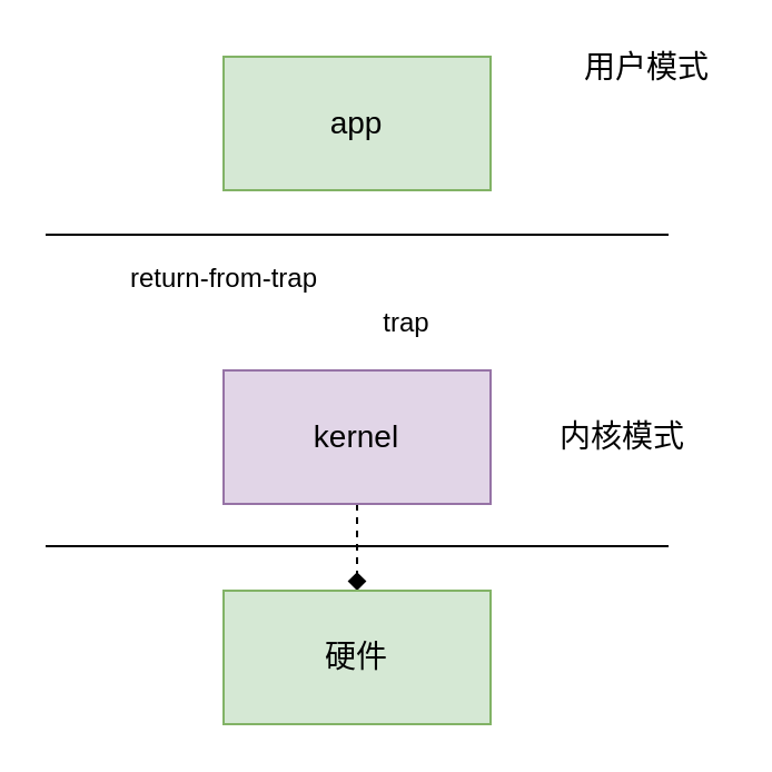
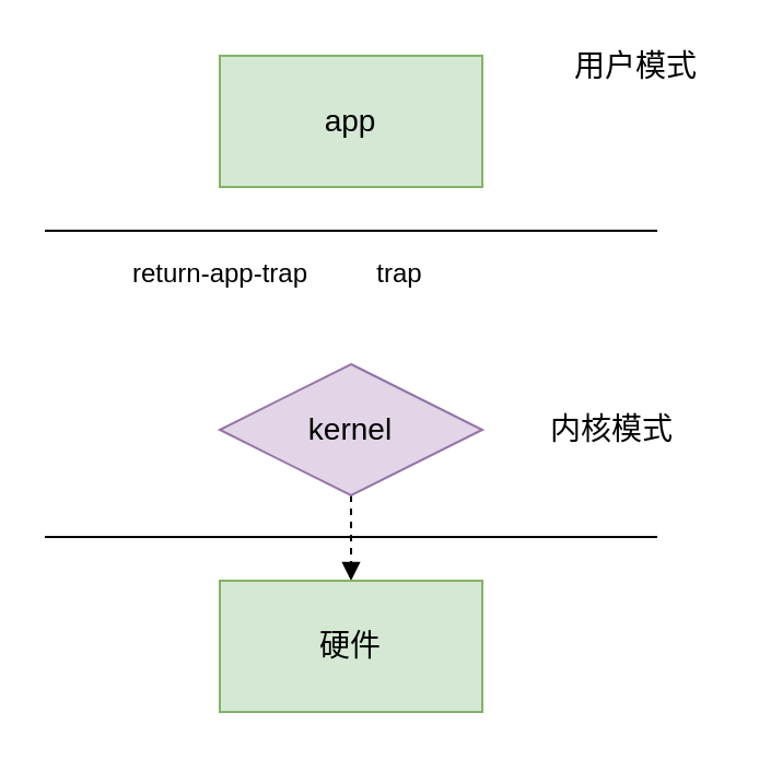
  <mxCell id="0" />
  <mxCell id="1" parent="0" />
  <mxCell id="2" value="&lt;font style=&quot;font-size: 14px&quot;&gt;app&lt;/font&gt;" style="rounded=0;whiteSpace=wrap;html=1;fillColor=#d5e8d4;strokeColor=#82b366;" vertex="1" parent="1"><mxGeometry x="100" y="25" width="120" height="60" as="geometry" /></mxCell>
- <mxCell id="3" style="edgeStyle=orthogonalEdgeStyle;rounded=0;orthogonalLoop=1;jettySize=auto;html=1;exitX=0.5;exitY=1;exitDx=0;exitDy=0;entryX=0.5;entryY=0;entryDx=0;entryDy=0;dashed=1;startArrow=none;startFill=0;endArrow=diamond;endFill=1;" edge="1" parent="1" source="4" target="7"><mxGeometry relative="1" as="geometry" /></mxCell>
- <mxCell id="4" value="&lt;font style=&quot;font-size: 14px&quot;&gt;kernel&lt;/font&gt;" style="rounded=0;whiteSpace=wrap;html=1;fillColor=#e1d5e7;strokeColor=#9673a6;" vertex="1" parent="1"><mxGeometry x="100" y="166" width="120" height="60" as="geometry" /></mxCell>
- <mxCell id="5" value="trap" style="text;html=1;align=center;verticalAlign=middle;resizable=0;points=[];autosize=1;" vertex="1" parent="1"><mxGeometry x="162" y="135" width="40" height="20" as="geometry" /></mxCell>
- <mxCell id="6" value="return-from-trap" style="text;html=1;align=center;verticalAlign=middle;resizable=0;points=[];autosize=1;" vertex="1" parent="1"><mxGeometry x="50" y="115" width="100" height="20" as="geometry" /></mxCell>
+ <mxCell id="3" style="edgeStyle=orthogonalEdgeStyle;rounded=0;orthogonalLoop=1;jettySize=auto;html=1;exitX=0.5;exitY=1;exitDx=0;exitDy=0;entryX=0.5;entryY=0;entryDx=0;entryDy=0;dashed=1;startArrow=none;startFill=0;endArrow=block;endFill=1;" edge="1" parent="1" source="4" target="7"><mxGeometry relative="1" as="geometry" /></mxCell>
+ <mxCell id="4" value="&lt;font style=&quot;font-size: 14px&quot;&gt;kernel&lt;/font&gt;" style="rhombus;whiteSpace=wrap;html=1;fillColor=#e1d5e7;strokeColor=#9673a6;" vertex="1" parent="1"><mxGeometry x="100" y="166" width="120" height="60" as="geometry" /></mxCell>
+ <mxCell id="5" value="trap" style="text;html=1;align=center;verticalAlign=middle;resizable=0;points=[];autosize=1;" vertex="1" parent="1"><mxGeometry x="162" y="115" width="40" height="20" as="geometry" /></mxCell>
+ <mxCell id="6" value="return-app-trap" style="text;html=1;align=center;verticalAlign=middle;resizable=0;points=[];autosize=1;" vertex="1" parent="1"><mxGeometry x="50" y="115" width="100" height="20" as="geometry" /></mxCell>
  <mxCell id="7" value="&lt;font style=&quot;font-size: 14px&quot;&gt;硬件&lt;/font&gt;" style="rounded=0;whiteSpace=wrap;html=1;fillColor=#d5e8d4;strokeColor=#82b366;" vertex="1" parent="1"><mxGeometry x="100" y="265" width="120" height="60" as="geometry" /></mxCell>
  <mxCell id="8" value="" style="endArrow=none;html=1;" edge="1" parent="1"><mxGeometry width="50" height="50" relative="1" as="geometry"><mxPoint x="20" y="105" as="sourcePoint" /><mxPoint x="300" y="105" as="targetPoint" /></mxGeometry></mxCell>
  <mxCell id="9" value="" style="endArrow=none;html=1;" edge="1" parent="1"><mxGeometry width="50" height="50" relative="1" as="geometry"><mxPoint x="20" y="245" as="sourcePoint" /><mxPoint x="300" y="245" as="targetPoint" /></mxGeometry></mxCell>
  <mxCell id="10" value="&lt;font style=&quot;font-size: 14px&quot;&gt;用户模式&lt;/font&gt;" style="text;html=1;align=center;verticalAlign=middle;resizable=0;points=[];autosize=1;" vertex="1" parent="1"><mxGeometry x="255" y="20" width="70" height="20" as="geometry" /></mxCell>
  <mxCell id="11" value="&lt;font style=&quot;font-size: 14px&quot;&gt;内核模式&lt;/font&gt;" style="text;html=1;align=center;verticalAlign=middle;resizable=0;points=[];autosize=1;" vertex="1" parent="1"><mxGeometry x="244" y="186" width="70" height="20" as="geometry" /></mxCell>
